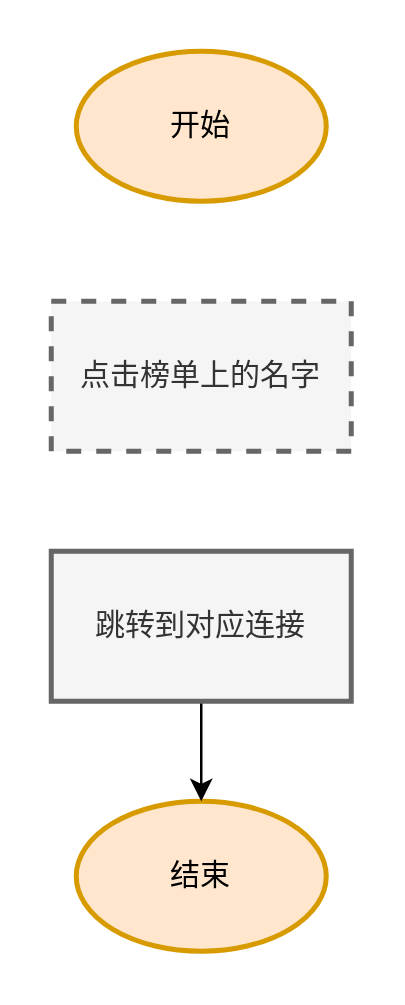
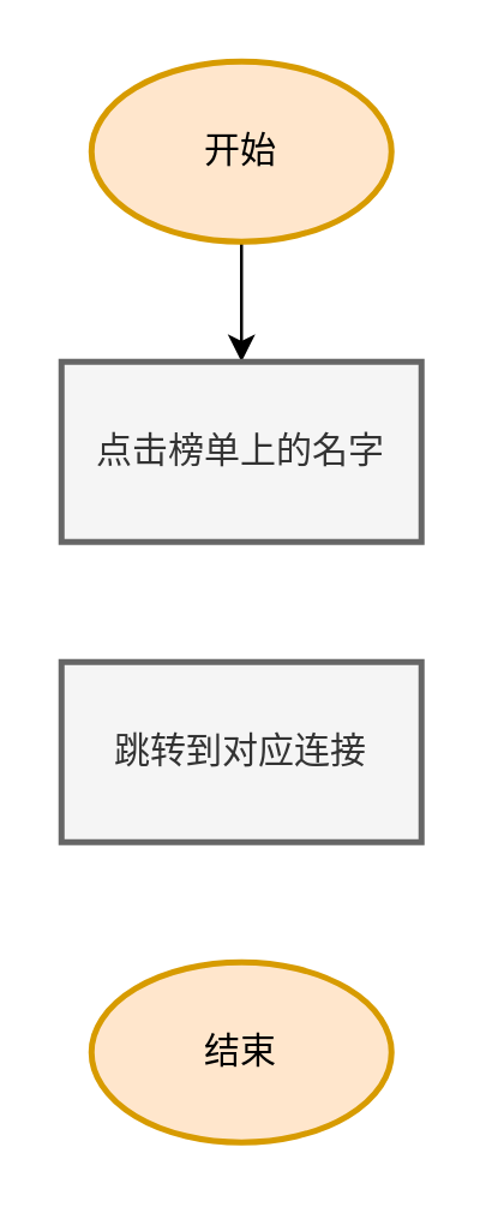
  <mxCell id="0" />
  <mxCell id="1" parent="0" />
+ <mxCell id="2" value="" style="edgeStyle=orthogonalEdgeStyle;rounded=0;orthogonalLoop=1;jettySize=auto;html=1;" edge="1" parent="1" source="3" target="5"><mxGeometry relative="1" as="geometry" /></mxCell>
  <mxCell id="3" value="开始" style="strokeWidth=2;html=1;shape=mxgraph.flowchart.start_1;whiteSpace=wrap;fillColor=#ffe6cc;strokeColor=#d79b00;" vertex="1" parent="1"><mxGeometry x="30" y="20" width="100" height="60" as="geometry" /></mxCell>
  <mxCell id="4" value="结束" style="strokeWidth=2;html=1;shape=mxgraph.flowchart.start_1;whiteSpace=wrap;fillColor=#ffe6cc;strokeColor=#d79b00;" vertex="1" parent="1"><mxGeometry x="30" y="320" width="100" height="60" as="geometry" /></mxCell>
- <mxCell id="5" value="点击榜单上的名字" style="whiteSpace=wrap;html=1;strokeWidth=2;fillColor=#f5f5f5;fontColor=#333333;strokeColor=#666666;dashed=1;" vertex="1" parent="1"><mxGeometry x="20" y="120" width="120" height="60" as="geometry" /></mxCell>
- <mxCell id="6" value="" style="edgeStyle=orthogonalEdgeStyle;rounded=0;orthogonalLoop=1;jettySize=auto;html=1;" edge="1" parent="1" source="7" target="4"><mxGeometry relative="1" as="geometry" /></mxCell>
+ <mxCell id="5" value="点击榜单上的名字" style="whiteSpace=wrap;html=1;strokeWidth=2;fillColor=#f5f5f5;fontColor=#333333;strokeColor=#666666;" vertex="1" parent="1"><mxGeometry x="20" y="120" width="120" height="60" as="geometry" /></mxCell>
  <mxCell id="7" value="跳转到对应连接" style="whiteSpace=wrap;html=1;strokeWidth=2;fillColor=#f5f5f5;fontColor=#333333;strokeColor=#666666;" vertex="1" parent="1"><mxGeometry x="20" y="220" width="120" height="60" as="geometry" /></mxCell>
